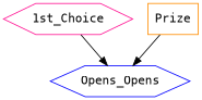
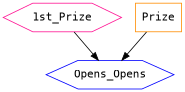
  strict digraph {
    fontname="DejaVu Sans Mono"
    node [fontname="DejaVu Sans Mono" shape=hexagon]
    edge [fontname="DejaVu Sans Mono"]
-   "1st_Choice" [color=deeppink]
+   "1st_Choice" [color=deeppink label="1st_Prize"]
    n2 [color=blue label=Opens_Opens]
    Prize [color=darkorange shape=box]
    "1st_Choice" -> n2
    Prize -> n2
  }
